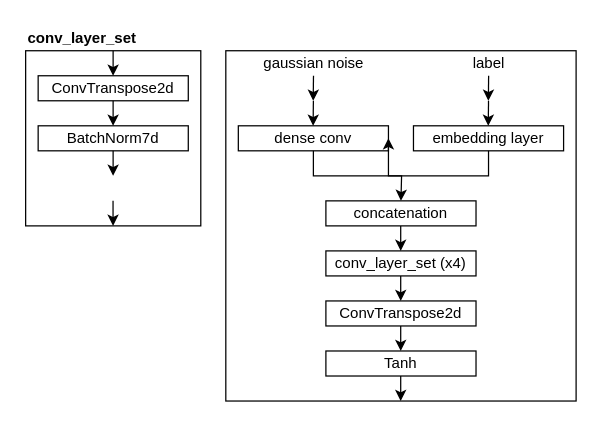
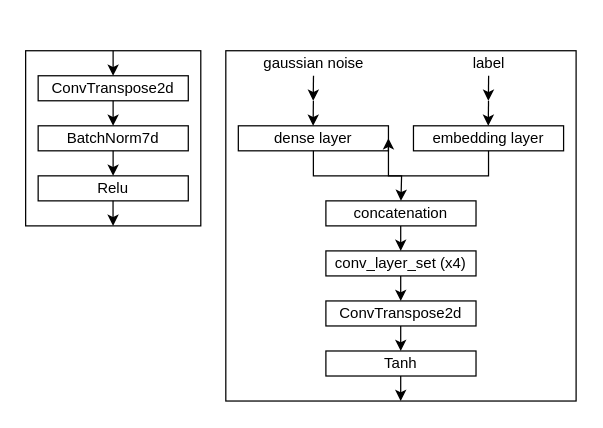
  <mxCell id="0" />
  <mxCell id="1" parent="0" />
  <mxCell id="2" value="" style="rounded=0;whiteSpace=wrap;html=1;fillColor=none;" vertex="1" parent="1"><mxGeometry x="180" y="40" width="280" height="280" as="geometry" /></mxCell>
  <mxCell id="3" style="edgeStyle=orthogonalEdgeStyle;rounded=0;orthogonalLoop=1;jettySize=auto;html=1;exitX=0.5;exitY=1;exitDx=0;exitDy=0;" edge="1" parent="1" source="4" target="6"><mxGeometry relative="1" as="geometry" /></mxCell>
  <mxCell id="4" value="embedding layer" style="rounded=0;whiteSpace=wrap;html=1;fillColor=none;" vertex="1" parent="1"><mxGeometry x="330" y="100" width="120" height="20" as="geometry" /></mxCell>
  <mxCell id="5" style="edgeStyle=orthogonalEdgeStyle;rounded=0;orthogonalLoop=1;jettySize=auto;html=1;exitX=0.5;exitY=1;exitDx=0;exitDy=0;" edge="1" parent="1" source="6"><mxGeometry relative="1" as="geometry"><mxPoint x="320" y="160" as="targetPoint" /></mxGeometry></mxCell>
- <mxCell id="6" value="dense conv" style="rounded=0;whiteSpace=wrap;html=1;fillColor=none;" vertex="1" parent="1"><mxGeometry x="190" y="100" width="120" height="20" as="geometry" /></mxCell>
+ <mxCell id="6" value="dense layer" style="rounded=0;whiteSpace=wrap;html=1;fillColor=none;" vertex="1" parent="1"><mxGeometry x="190" y="100" width="120" height="20" as="geometry" /></mxCell>
  <mxCell id="7" value="" style="endArrow=classic;html=1;" edge="1" parent="1"><mxGeometry width="50" height="50" relative="1" as="geometry"><mxPoint x="250" y="80" as="sourcePoint" /><mxPoint x="249.8" y="100" as="targetPoint" /></mxGeometry></mxCell>
  <mxCell id="8" value="" style="endArrow=classic;html=1;" edge="1" parent="1"><mxGeometry width="50" height="50" relative="1" as="geometry"><mxPoint x="390" y="80" as="sourcePoint" /><mxPoint x="389.8" y="100" as="targetPoint" /></mxGeometry></mxCell>
  <mxCell id="9" value="label" style="text;html=1;align=center;verticalAlign=middle;resizable=0;points=[];autosize=1;" vertex="1" parent="1"><mxGeometry x="370" y="40" width="40" height="20" as="geometry" /></mxCell>
  <mxCell id="10" value="gaussian noise" style="text;html=1;align=center;verticalAlign=middle;resizable=0;points=[];autosize=1;" vertex="1" parent="1"><mxGeometry x="200" y="40" width="100" height="20" as="geometry" /></mxCell>
  <mxCell id="11" value="concatenation" style="rounded=0;whiteSpace=wrap;html=1;fillColor=none;" vertex="1" parent="1"><mxGeometry x="260" y="160" width="120" height="20" as="geometry" /></mxCell>
  <mxCell id="12" value="" style="endArrow=classic;html=1;" edge="1" parent="1"><mxGeometry width="50" height="50" relative="1" as="geometry"><mxPoint x="250.08" y="60" as="sourcePoint" /><mxPoint x="249.88" y="80" as="targetPoint" /></mxGeometry></mxCell>
  <mxCell id="13" value="" style="endArrow=classic;html=1;" edge="1" parent="1"><mxGeometry width="50" height="50" relative="1" as="geometry"><mxPoint x="390.08" y="60" as="sourcePoint" /><mxPoint x="389.88" y="80" as="targetPoint" /></mxGeometry></mxCell>
  <mxCell id="14" value="conv_layer_set (x4)" style="rounded=0;whiteSpace=wrap;html=1;fillColor=none;" vertex="1" parent="1"><mxGeometry x="260" y="200" width="120" height="20" as="geometry" /></mxCell>
  <mxCell id="15" value="" style="endArrow=classic;html=1;" edge="1" parent="1"><mxGeometry width="50" height="50" relative="1" as="geometry"><mxPoint x="319.8" y="180" as="sourcePoint" /><mxPoint x="319.8" y="200" as="targetPoint" /></mxGeometry></mxCell>
  <mxCell id="16" value="ConvTranspose2d" style="rounded=0;whiteSpace=wrap;html=1;fillColor=none;" vertex="1" parent="1"><mxGeometry x="260" y="240" width="120" height="20" as="geometry" /></mxCell>
  <mxCell id="17" value="Tanh" style="rounded=0;whiteSpace=wrap;html=1;fillColor=none;" vertex="1" parent="1"><mxGeometry x="260" y="280" width="120" height="20" as="geometry" /></mxCell>
  <mxCell id="18" value="" style="endArrow=classic;html=1;" edge="1" parent="1"><mxGeometry width="50" height="50" relative="1" as="geometry"><mxPoint x="319.8" y="220" as="sourcePoint" /><mxPoint x="319.8" y="240" as="targetPoint" /></mxGeometry></mxCell>
  <mxCell id="19" value="" style="endArrow=classic;html=1;" edge="1" parent="1"><mxGeometry width="50" height="50" relative="1" as="geometry"><mxPoint x="319.8" y="260" as="sourcePoint" /><mxPoint x="319.8" y="280" as="targetPoint" /></mxGeometry></mxCell>
  <mxCell id="20" value="" style="endArrow=classic;html=1;" edge="1" parent="1"><mxGeometry width="50" height="50" relative="1" as="geometry"><mxPoint x="319.8" y="300" as="sourcePoint" /><mxPoint x="319.8" y="320" as="targetPoint" /></mxGeometry></mxCell>
  <mxCell id="21" value="" style="group" vertex="1" connectable="0" parent="1"><mxGeometry x="20" y="20" width="140" height="160.0" as="geometry" /></mxCell>
  <mxCell id="22" value="" style="rounded=0;whiteSpace=wrap;html=1;fillColor=none;" vertex="1" parent="21"><mxGeometry y="20" width="140" height="140" as="geometry" /></mxCell>
  <mxCell id="23" value="ConvTranspose2d" style="rounded=0;whiteSpace=wrap;html=1;fillColor=none;" vertex="1" parent="21"><mxGeometry x="10" y="40" width="120" height="20" as="geometry" /></mxCell>
  <mxCell id="24" value="BatchNorm7d" style="rounded=0;whiteSpace=wrap;html=1;fillColor=none;" vertex="1" parent="21"><mxGeometry x="10" y="80" width="120" height="20" as="geometry" /></mxCell>
  <mxCell id="25" value="" style="endArrow=classic;html=1;" edge="1" parent="21"><mxGeometry width="50" height="50" relative="1" as="geometry"><mxPoint x="69.92" y="20" as="sourcePoint" /><mxPoint x="69.92" y="40" as="targetPoint" /></mxGeometry></mxCell>
  <mxCell id="26" value="" style="endArrow=classic;html=1;" edge="1" parent="21"><mxGeometry width="50" height="50" relative="1" as="geometry"><mxPoint x="69.92" y="60" as="sourcePoint" /><mxPoint x="69.92" y="80" as="targetPoint" /></mxGeometry></mxCell>
- <mxCell id="27" value="&lt;b&gt;conv_layer_set&lt;/b&gt;" style="text;html=1;strokeColor=none;fillColor=none;align=left;verticalAlign=middle;whiteSpace=wrap;rounded=0;" vertex="1" parent="21"><mxGeometry width="90" height="20" as="geometry" /></mxCell>
+ <mxCell id="28" value="Relu" style="rounded=0;whiteSpace=wrap;html=1;fillColor=none;" vertex="1" parent="21"><mxGeometry x="10" y="120" width="120" height="20" as="geometry" /></mxCell>
  <mxCell id="29" value="" style="endArrow=classic;html=1;" edge="1" parent="21"><mxGeometry width="50" height="50" relative="1" as="geometry"><mxPoint x="69.92" y="100" as="sourcePoint" /><mxPoint x="69.92" y="120" as="targetPoint" /></mxGeometry></mxCell>
  <mxCell id="30" value="" style="endArrow=classic;html=1;" edge="1" parent="21"><mxGeometry width="50" height="50" relative="1" as="geometry"><mxPoint x="69.86" y="140.0" as="sourcePoint" /><mxPoint x="69.86" y="160.0" as="targetPoint" /></mxGeometry></mxCell>
